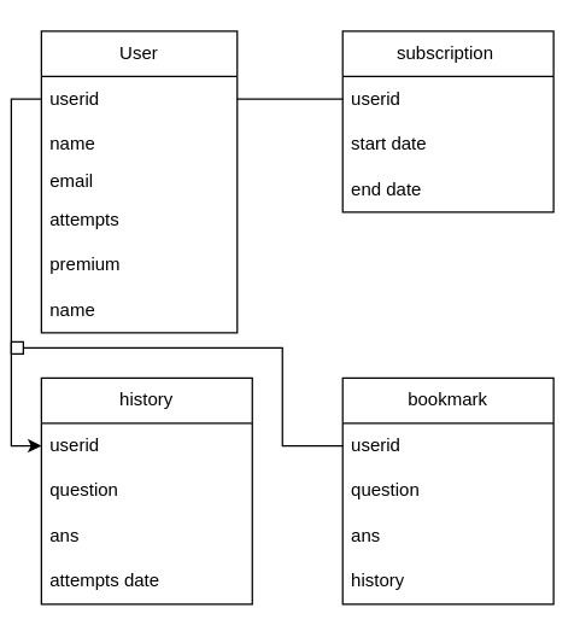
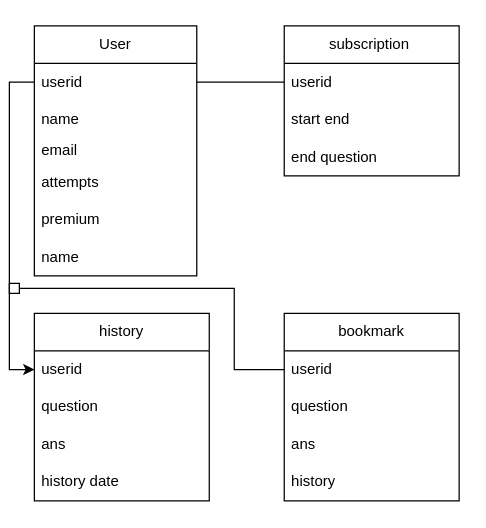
  <mxCell id="0" />
  <mxCell id="1" parent="0" />
  <mxCell id="2" value="User" style="swimlane;fontStyle=0;childLayout=stackLayout;horizontal=1;startSize=30;horizontalStack=0;resizeParent=1;resizeParentMax=0;resizeLast=0;collapsible=1;marginBottom=0;whiteSpace=wrap;html=1;" vertex="1" parent="1"><mxGeometry x="20" y="20" width="130" height="200" as="geometry"><mxRectangle x="80" y="80" width="70" height="30" as="alternateBounds" /></mxGeometry></mxCell>
  <mxCell id="3" value="userid" style="text;strokeColor=none;fillColor=none;align=left;verticalAlign=middle;spacingLeft=4;spacingRight=4;overflow=hidden;points=[[0,0.5],[1,0.5]];portConstraint=eastwest;rotatable=0;whiteSpace=wrap;html=1;" vertex="1" parent="2"><mxGeometry y="30" width="130" height="30" as="geometry" /></mxCell>
  <mxCell id="4" value="name" style="text;strokeColor=none;fillColor=none;align=left;verticalAlign=middle;spacingLeft=4;spacingRight=4;overflow=hidden;points=[[0,0.5],[1,0.5]];portConstraint=eastwest;rotatable=0;whiteSpace=wrap;html=1;" vertex="1" parent="2"><mxGeometry y="60" width="130" height="30" as="geometry" /></mxCell>
  <mxCell id="5" value="email" style="text;strokeColor=none;fillColor=none;align=left;verticalAlign=middle;spacingLeft=4;spacingRight=4;overflow=hidden;points=[[0,0.5],[1,0.5]];portConstraint=eastwest;rotatable=0;whiteSpace=wrap;html=1;" vertex="1" parent="2"><mxGeometry y="90" width="130" height="20" as="geometry" /></mxCell>
  <mxCell id="6" value="attempts" style="text;strokeColor=none;fillColor=none;align=left;verticalAlign=middle;spacingLeft=4;spacingRight=4;overflow=hidden;points=[[0,0.5],[1,0.5]];portConstraint=eastwest;rotatable=0;whiteSpace=wrap;html=1;" vertex="1" parent="2"><mxGeometry y="110" width="130" height="30" as="geometry" /></mxCell>
  <mxCell id="7" value="premium" style="text;strokeColor=none;fillColor=none;align=left;verticalAlign=middle;spacingLeft=4;spacingRight=4;overflow=hidden;points=[[0,0.5],[1,0.5]];portConstraint=eastwest;rotatable=0;whiteSpace=wrap;html=1;" vertex="1" parent="2"><mxGeometry y="140" width="130" height="30" as="geometry" /></mxCell>
  <mxCell id="8" value="name" style="text;strokeColor=none;fillColor=none;align=left;verticalAlign=middle;spacingLeft=4;spacingRight=4;overflow=hidden;points=[[0,0.5],[1,0.5]];portConstraint=eastwest;rotatable=0;whiteSpace=wrap;html=1;" vertex="1" parent="2"><mxGeometry y="170" width="130" height="30" as="geometry" /></mxCell>
  <mxCell id="9" value="" style="endArrow=none;html=1;rounded=0;exitX=1;exitY=0.5;exitDx=0;exitDy=0;" edge="1" parent="1" source="3"><mxGeometry width="50" height="50" relative="1" as="geometry"><mxPoint x="320" y="210" as="sourcePoint" /><mxPoint x="220" y="65" as="targetPoint" /></mxGeometry></mxCell>
  <mxCell id="10" value="subscription&amp;nbsp;" style="swimlane;fontStyle=0;childLayout=stackLayout;horizontal=1;startSize=30;horizontalStack=0;resizeParent=1;resizeParentMax=0;resizeLast=0;collapsible=1;marginBottom=0;whiteSpace=wrap;html=1;" vertex="1" parent="1"><mxGeometry x="220" y="20" width="140" height="120" as="geometry" /></mxCell>
  <mxCell id="11" value="userid" style="text;strokeColor=none;fillColor=none;align=left;verticalAlign=middle;spacingLeft=4;spacingRight=4;overflow=hidden;points=[[0,0.5],[1,0.5]];portConstraint=eastwest;rotatable=0;whiteSpace=wrap;html=1;" vertex="1" parent="10"><mxGeometry y="30" width="140" height="30" as="geometry" /></mxCell>
- <mxCell id="12" value="start date" style="text;strokeColor=none;fillColor=none;align=left;verticalAlign=middle;spacingLeft=4;spacingRight=4;overflow=hidden;points=[[0,0.5],[1,0.5]];portConstraint=eastwest;rotatable=0;whiteSpace=wrap;html=1;" vertex="1" parent="10"><mxGeometry y="60" width="140" height="30" as="geometry" /></mxCell>
- <mxCell id="13" value="end date" style="text;strokeColor=none;fillColor=none;align=left;verticalAlign=middle;spacingLeft=4;spacingRight=4;overflow=hidden;points=[[0,0.5],[1,0.5]];portConstraint=eastwest;rotatable=0;whiteSpace=wrap;html=1;" vertex="1" parent="10"><mxGeometry y="90" width="140" height="30" as="geometry" /></mxCell>
+ <mxCell id="12" value="start end" style="text;strokeColor=none;fillColor=none;align=left;verticalAlign=middle;spacingLeft=4;spacingRight=4;overflow=hidden;points=[[0,0.5],[1,0.5]];portConstraint=eastwest;rotatable=0;whiteSpace=wrap;html=1;" vertex="1" parent="10"><mxGeometry y="60" width="140" height="30" as="geometry" /></mxCell>
+ <mxCell id="13" value="end question" style="text;strokeColor=none;fillColor=none;align=left;verticalAlign=middle;spacingLeft=4;spacingRight=4;overflow=hidden;points=[[0,0.5],[1,0.5]];portConstraint=eastwest;rotatable=0;whiteSpace=wrap;html=1;" vertex="1" parent="10"><mxGeometry y="90" width="140" height="30" as="geometry" /></mxCell>
  <mxCell id="14" value="history" style="swimlane;fontStyle=0;childLayout=stackLayout;horizontal=1;startSize=30;horizontalStack=0;resizeParent=1;resizeParentMax=0;resizeLast=0;collapsible=1;marginBottom=0;whiteSpace=wrap;html=1;" vertex="1" parent="1"><mxGeometry x="20" y="250" width="140" height="150" as="geometry" /></mxCell>
  <mxCell id="15" value="userid" style="text;strokeColor=none;fillColor=none;align=left;verticalAlign=middle;spacingLeft=4;spacingRight=4;overflow=hidden;points=[[0,0.5],[1,0.5]];portConstraint=eastwest;rotatable=0;whiteSpace=wrap;html=1;" vertex="1" parent="14"><mxGeometry y="30" width="140" height="30" as="geometry" /></mxCell>
  <mxCell id="16" value="question" style="text;strokeColor=none;fillColor=none;align=left;verticalAlign=middle;spacingLeft=4;spacingRight=4;overflow=hidden;points=[[0,0.5],[1,0.5]];portConstraint=eastwest;rotatable=0;whiteSpace=wrap;html=1;" vertex="1" parent="14"><mxGeometry y="60" width="140" height="30" as="geometry" /></mxCell>
  <mxCell id="17" value="ans" style="text;strokeColor=none;fillColor=none;align=left;verticalAlign=middle;spacingLeft=4;spacingRight=4;overflow=hidden;points=[[0,0.5],[1,0.5]];portConstraint=eastwest;rotatable=0;whiteSpace=wrap;html=1;" vertex="1" parent="14"><mxGeometry y="90" width="140" height="30" as="geometry" /></mxCell>
- <mxCell id="18" value="attempts date" style="text;strokeColor=none;fillColor=none;align=left;verticalAlign=middle;spacingLeft=4;spacingRight=4;overflow=hidden;points=[[0,0.5],[1,0.5]];portConstraint=eastwest;rotatable=0;whiteSpace=wrap;html=1;" vertex="1" parent="14"><mxGeometry y="120" width="140" height="30" as="geometry" /></mxCell>
+ <mxCell id="18" value="history date" style="text;strokeColor=none;fillColor=none;align=left;verticalAlign=middle;spacingLeft=4;spacingRight=4;overflow=hidden;points=[[0,0.5],[1,0.5]];portConstraint=eastwest;rotatable=0;whiteSpace=wrap;html=1;" vertex="1" parent="14"><mxGeometry y="120" width="140" height="30" as="geometry" /></mxCell>
  <mxCell id="19" value="bookmark" style="swimlane;fontStyle=0;childLayout=stackLayout;horizontal=1;startSize=30;horizontalStack=0;resizeParent=1;resizeParentMax=0;resizeLast=0;collapsible=1;marginBottom=0;whiteSpace=wrap;html=1;" vertex="1" parent="1"><mxGeometry x="220" y="250" width="140" height="150" as="geometry" /></mxCell>
  <mxCell id="20" style="rounded=0;orthogonalLoop=1;jettySize=auto;html=1;exitX=0;exitY=0.5;exitDx=0;exitDy=0;edgeStyle=elbowEdgeStyle;endArrow=box;endFill=0;" edge="1" parent="19" source="21"><mxGeometry relative="1" as="geometry"><mxPoint x="-220" y="-20" as="targetPoint" /><Array as="points"><mxPoint x="-40" y="10" /></Array></mxGeometry></mxCell>
  <mxCell id="21" value="userid" style="text;strokeColor=none;fillColor=none;align=left;verticalAlign=middle;spacingLeft=4;spacingRight=4;overflow=hidden;points=[[0,0.5],[1,0.5]];portConstraint=eastwest;rotatable=0;whiteSpace=wrap;html=1;" vertex="1" parent="19"><mxGeometry y="30" width="140" height="30" as="geometry" /></mxCell>
  <mxCell id="22" value="question" style="text;strokeColor=none;fillColor=none;align=left;verticalAlign=middle;spacingLeft=4;spacingRight=4;overflow=hidden;points=[[0,0.5],[1,0.5]];portConstraint=eastwest;rotatable=0;whiteSpace=wrap;html=1;" vertex="1" parent="19"><mxGeometry y="60" width="140" height="30" as="geometry" /></mxCell>
  <mxCell id="23" value="ans" style="text;strokeColor=none;fillColor=none;align=left;verticalAlign=middle;spacingLeft=4;spacingRight=4;overflow=hidden;points=[[0,0.5],[1,0.5]];portConstraint=eastwest;rotatable=0;whiteSpace=wrap;html=1;" vertex="1" parent="19"><mxGeometry y="90" width="140" height="30" as="geometry" /></mxCell>
  <mxCell id="24" value="history" style="text;strokeColor=none;fillColor=none;align=left;verticalAlign=middle;spacingLeft=4;spacingRight=4;overflow=hidden;points=[[0,0.5],[1,0.5]];portConstraint=eastwest;rotatable=0;whiteSpace=wrap;html=1;" vertex="1" parent="19"><mxGeometry y="120" width="140" height="30" as="geometry" /></mxCell>
  <mxCell id="25" style="edgeStyle=orthogonalEdgeStyle;rounded=0;orthogonalLoop=1;jettySize=auto;html=1;exitX=0;exitY=0.5;exitDx=0;exitDy=0;entryX=0;entryY=0.5;entryDx=0;entryDy=0;" edge="1" parent="1" source="3" target="15"><mxGeometry relative="1" as="geometry" /></mxCell>
